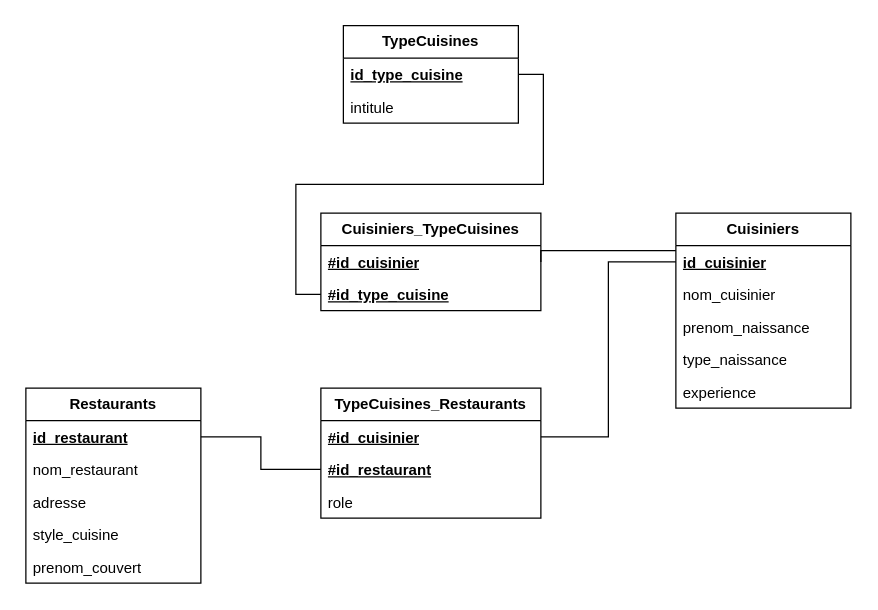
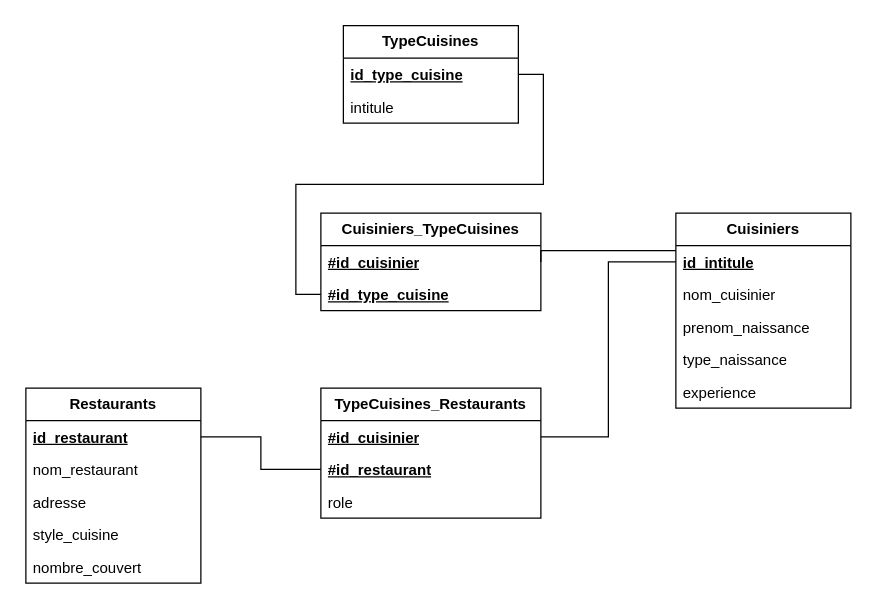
  <mxCell id="0" />
  <mxCell id="1" parent="0" />
  <mxCell id="2" value="&lt;b&gt;Cuisiniers&lt;/b&gt;" style="swimlane;fontStyle=0;childLayout=stackLayout;horizontal=1;startSize=26;fillColor=none;horizontalStack=0;resizeParent=1;resizeParentMax=0;resizeLast=0;collapsible=1;marginBottom=0;whiteSpace=wrap;html=1;" parent="1" vertex="1"><mxGeometry x="540" y="170" width="140" height="156" as="geometry" /></mxCell>
- <mxCell id="3" value="&lt;b&gt;&lt;u&gt;id_cuisinier&lt;/u&gt;&lt;/b&gt;" style="text;strokeColor=none;fillColor=none;align=left;verticalAlign=top;spacingLeft=4;spacingRight=4;overflow=hidden;rotatable=0;points=[[0,0.5],[1,0.5]];portConstraint=eastwest;whiteSpace=wrap;html=1;" parent="2" vertex="1"><mxGeometry y="26" width="140" height="26" as="geometry" /></mxCell>
+ <mxCell id="3" value="&lt;b&gt;&lt;u&gt;id_intitule&lt;/u&gt;&lt;/b&gt;" style="text;strokeColor=none;fillColor=none;align=left;verticalAlign=top;spacingLeft=4;spacingRight=4;overflow=hidden;rotatable=0;points=[[0,0.5],[1,0.5]];portConstraint=eastwest;whiteSpace=wrap;html=1;" parent="2" vertex="1"><mxGeometry y="26" width="140" height="26" as="geometry" /></mxCell>
  <mxCell id="4" value="nom_cuisinier" style="text;strokeColor=none;fillColor=none;align=left;verticalAlign=top;spacingLeft=4;spacingRight=4;overflow=hidden;rotatable=0;points=[[0,0.5],[1,0.5]];portConstraint=eastwest;whiteSpace=wrap;html=1;" parent="2" vertex="1"><mxGeometry y="52" width="140" height="26" as="geometry" /></mxCell>
  <mxCell id="5" value="prenom_naissance" style="text;strokeColor=none;fillColor=none;align=left;verticalAlign=top;spacingLeft=4;spacingRight=4;overflow=hidden;rotatable=0;points=[[0,0.5],[1,0.5]];portConstraint=eastwest;whiteSpace=wrap;html=1;" parent="2" vertex="1"><mxGeometry y="78" width="140" height="26" as="geometry" /></mxCell>
  <mxCell id="6" value="type_naissance" style="text;strokeColor=none;fillColor=none;align=left;verticalAlign=top;spacingLeft=4;spacingRight=4;overflow=hidden;rotatable=0;points=[[0,0.5],[1,0.5]];portConstraint=eastwest;whiteSpace=wrap;html=1;" parent="2" vertex="1"><mxGeometry y="104" width="140" height="26" as="geometry" /></mxCell>
  <mxCell id="7" value="experience" style="text;strokeColor=none;fillColor=none;align=left;verticalAlign=top;spacingLeft=4;spacingRight=4;overflow=hidden;rotatable=0;points=[[0,0.5],[1,0.5]];portConstraint=eastwest;whiteSpace=wrap;html=1;" parent="2" vertex="1"><mxGeometry y="130" width="140" height="26" as="geometry" /></mxCell>
  <mxCell id="8" value="&lt;b&gt;TypeCuisines&lt;/b&gt;" style="swimlane;fontStyle=0;childLayout=stackLayout;horizontal=1;startSize=26;fillColor=none;horizontalStack=0;resizeParent=1;resizeParentMax=0;resizeLast=0;collapsible=1;marginBottom=0;whiteSpace=wrap;html=1;" parent="1" vertex="1"><mxGeometry x="274" width="140" height="78" as="geometry" y="20" /></mxCell>
  <mxCell id="9" value="&lt;b&gt;&lt;u&gt;id_type_cuisine&lt;/u&gt;&lt;/b&gt;" style="text;strokeColor=none;fillColor=none;align=left;verticalAlign=top;spacingLeft=4;spacingRight=4;overflow=hidden;rotatable=0;points=[[0,0.5],[1,0.5]];portConstraint=eastwest;whiteSpace=wrap;html=1;" parent="8" vertex="1"><mxGeometry y="26" width="140" height="26" as="geometry" /></mxCell>
  <mxCell id="10" value="intitule" style="text;strokeColor=none;fillColor=none;align=left;verticalAlign=top;spacingLeft=4;spacingRight=4;overflow=hidden;rotatable=0;points=[[0,0.5],[1,0.5]];portConstraint=eastwest;whiteSpace=wrap;html=1;" parent="8" vertex="1"><mxGeometry y="52" width="140" height="26" as="geometry" /></mxCell>
  <mxCell id="11" value="&lt;b&gt;Restaurants&lt;/b&gt;" style="swimlane;fontStyle=0;childLayout=stackLayout;horizontal=1;startSize=26;fillColor=none;horizontalStack=0;resizeParent=1;resizeParentMax=0;resizeLast=0;collapsible=1;marginBottom=0;whiteSpace=wrap;html=1;" parent="1" vertex="1"><mxGeometry x="20" y="310" width="140" height="156" as="geometry" /></mxCell>
  <mxCell id="12" value="&lt;b&gt;&lt;u&gt;id_restaurant&lt;/u&gt;&lt;/b&gt;" style="text;strokeColor=none;fillColor=none;align=left;verticalAlign=top;spacingLeft=4;spacingRight=4;overflow=hidden;rotatable=0;points=[[0,0.5],[1,0.5]];portConstraint=eastwest;whiteSpace=wrap;html=1;" parent="11" vertex="1"><mxGeometry y="26" width="140" height="26" as="geometry" /></mxCell>
  <mxCell id="13" value="nom_restaurant" style="text;strokeColor=none;fillColor=none;align=left;verticalAlign=top;spacingLeft=4;spacingRight=4;overflow=hidden;rotatable=0;points=[[0,0.5],[1,0.5]];portConstraint=eastwest;whiteSpace=wrap;html=1;" parent="11" vertex="1"><mxGeometry y="52" width="140" height="26" as="geometry" /></mxCell>
  <mxCell id="14" value="adresse" style="text;strokeColor=none;fillColor=none;align=left;verticalAlign=top;spacingLeft=4;spacingRight=4;overflow=hidden;rotatable=0;points=[[0,0.5],[1,0.5]];portConstraint=eastwest;whiteSpace=wrap;html=1;" parent="11" vertex="1"><mxGeometry y="78" width="140" height="26" as="geometry" /></mxCell>
  <mxCell id="15" value="style_cuisine" style="text;strokeColor=none;fillColor=none;align=left;verticalAlign=top;spacingLeft=4;spacingRight=4;overflow=hidden;rotatable=0;points=[[0,0.5],[1,0.5]];portConstraint=eastwest;whiteSpace=wrap;html=1;" parent="11" vertex="1"><mxGeometry y="104" width="140" height="26" as="geometry" /></mxCell>
- <mxCell id="16" value="prenom_couvert" style="text;strokeColor=none;fillColor=none;align=left;verticalAlign=top;spacingLeft=4;spacingRight=4;overflow=hidden;rotatable=0;points=[[0,0.5],[1,0.5]];portConstraint=eastwest;whiteSpace=wrap;html=1;" parent="11" vertex="1"><mxGeometry y="130" width="140" height="26" as="geometry" /></mxCell>
+ <mxCell id="16" value="nombre_couvert" style="text;strokeColor=none;fillColor=none;align=left;verticalAlign=top;spacingLeft=4;spacingRight=4;overflow=hidden;rotatable=0;points=[[0,0.5],[1,0.5]];portConstraint=eastwest;whiteSpace=wrap;html=1;" parent="11" vertex="1"><mxGeometry y="130" width="140" height="26" as="geometry" /></mxCell>
  <mxCell id="17" value="&lt;b&gt;Cuisiniers_TypeCuisines&lt;/b&gt;" style="swimlane;fontStyle=0;childLayout=stackLayout;horizontal=1;startSize=26;fillColor=none;horizontalStack=0;resizeParent=1;resizeParentMax=0;resizeLast=0;collapsible=1;marginBottom=0;whiteSpace=wrap;html=1;" parent="1" vertex="1"><mxGeometry x="256" y="170" width="176" height="78" as="geometry" /></mxCell>
  <mxCell id="18" value="&lt;b&gt;&lt;u&gt;#id_cuisinier&lt;/u&gt;&lt;/b&gt;" style="text;strokeColor=none;fillColor=none;align=left;verticalAlign=top;spacingLeft=4;spacingRight=4;overflow=hidden;rotatable=0;points=[[0,0.5],[1,0.5]];portConstraint=eastwest;whiteSpace=wrap;html=1;" parent="17" vertex="1"><mxGeometry y="26" width="176" height="26" as="geometry" /></mxCell>
  <mxCell id="19" value="&lt;b&gt;&lt;u&gt;#id_type_cuisine&lt;/u&gt;&lt;/b&gt;" style="text;strokeColor=none;fillColor=none;align=left;verticalAlign=top;spacingLeft=4;spacingRight=4;overflow=hidden;rotatable=0;points=[[0,0.5],[1,0.5]];portConstraint=eastwest;whiteSpace=wrap;html=1;" parent="17" vertex="1"><mxGeometry y="52" width="176" height="26" as="geometry" /></mxCell>
  <mxCell id="20" value="&lt;b&gt;TypeCuisines_Restaurants&lt;/b&gt;" style="swimlane;fontStyle=0;childLayout=stackLayout;horizontal=1;startSize=26;fillColor=none;horizontalStack=0;resizeParent=1;resizeParentMax=0;resizeLast=0;collapsible=1;marginBottom=0;whiteSpace=wrap;html=1;" parent="1" vertex="1"><mxGeometry x="256" y="310" width="176" height="104" as="geometry" /></mxCell>
  <mxCell id="21" value="&lt;b&gt;&lt;u&gt;#id_cuisinier&lt;/u&gt;&lt;/b&gt;" style="text;strokeColor=none;fillColor=none;align=left;verticalAlign=top;spacingLeft=4;spacingRight=4;overflow=hidden;rotatable=0;points=[[0,0.5],[1,0.5]];portConstraint=eastwest;whiteSpace=wrap;html=1;" parent="20" vertex="1"><mxGeometry y="26" width="176" height="26" as="geometry" /></mxCell>
  <mxCell id="22" value="&lt;b&gt;&lt;u&gt;#id_restaurant&lt;/u&gt;&lt;/b&gt;" style="text;strokeColor=none;fillColor=none;align=left;verticalAlign=top;spacingLeft=4;spacingRight=4;overflow=hidden;rotatable=0;points=[[0,0.5],[1,0.5]];portConstraint=eastwest;whiteSpace=wrap;html=1;" parent="20" vertex="1"><mxGeometry y="52" width="176" height="26" as="geometry" /></mxCell>
  <mxCell id="23" value="role" style="text;strokeColor=none;fillColor=none;align=left;verticalAlign=top;spacingLeft=4;spacingRight=4;overflow=hidden;rotatable=0;points=[[0,0.5],[1,0.5]];portConstraint=eastwest;whiteSpace=wrap;html=1;" parent="20" vertex="1"><mxGeometry y="78" width="176" height="26" as="geometry" /></mxCell>
  <mxCell id="24" style="edgeStyle=orthogonalEdgeStyle;shape=connector;rounded=0;orthogonalLoop=1;jettySize=auto;html=1;strokeColor=default;align=center;verticalAlign=middle;fontFamily=Helvetica;fontSize=11;fontColor=default;labelBackgroundColor=default;startFill=0;endArrow=none;" parent="1" source="19" target="9" edge="1"><mxGeometry relative="1" as="geometry" /></mxCell>
  <mxCell id="25" style="edgeStyle=orthogonalEdgeStyle;shape=connector;rounded=0;orthogonalLoop=1;jettySize=auto;html=1;strokeColor=default;align=center;verticalAlign=middle;fontFamily=Helvetica;fontSize=11;fontColor=default;labelBackgroundColor=default;startFill=0;endArrow=none;exitX=1;exitY=0.5;exitDx=0;exitDy=0;" parent="1" source="18" target="3" edge="1"><mxGeometry relative="1" as="geometry"><Array as="points"><mxPoint x="432" y="200" /></Array></mxGeometry></mxCell>
  <mxCell id="26" style="edgeStyle=orthogonalEdgeStyle;shape=connector;rounded=0;orthogonalLoop=1;jettySize=auto;html=1;entryX=0;entryY=0.5;entryDx=0;entryDy=0;strokeColor=default;align=center;verticalAlign=middle;fontFamily=Helvetica;fontSize=11;fontColor=default;labelBackgroundColor=default;startFill=0;endArrow=none;" parent="1" source="21" target="3" edge="1"><mxGeometry relative="1" as="geometry" /></mxCell>
  <mxCell id="27" style="edgeStyle=orthogonalEdgeStyle;shape=connector;rounded=0;orthogonalLoop=1;jettySize=auto;html=1;strokeColor=default;align=center;verticalAlign=middle;fontFamily=Helvetica;fontSize=11;fontColor=default;labelBackgroundColor=default;startFill=0;endArrow=none;" parent="1" source="22" target="12" edge="1"><mxGeometry relative="1" as="geometry" /></mxCell>
